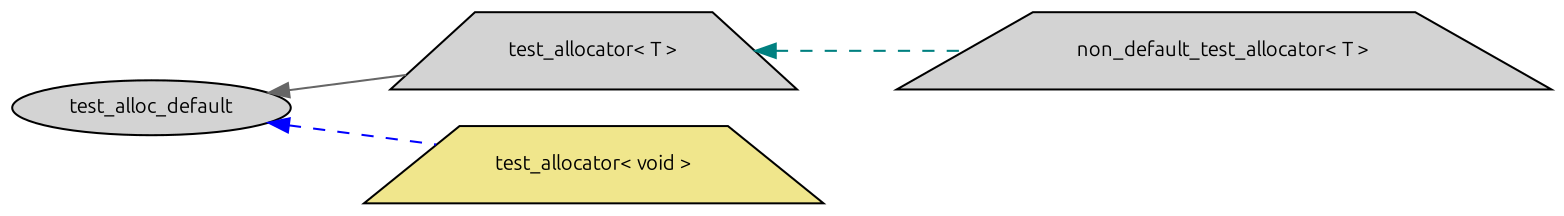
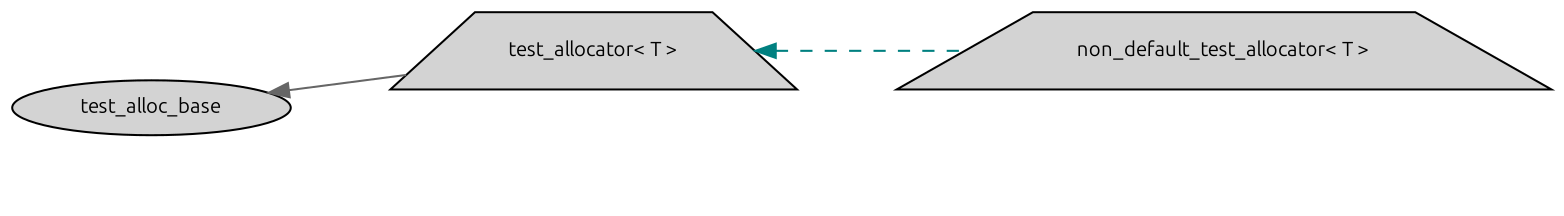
  digraph {
    fontname=Ubuntu
    rankdir=LR
    node [color=black fillcolor=lightgrey fontname=Ubuntu fontsize=10 shape=trapezium style=filled]
    edge [dir=back fontname=Ubuntu fontsize=10 labelfontname=Helvetica labelfontsize=10 style=dashed]
-   n1 [height=0.2 label=test_alloc_default shape=ellipse width=0.4]
+   n1 [height=0.2 label=test_alloc_base shape=ellipse width=0.4]
    n2 [height=0.2 label="test_allocator\< T \>" width=0.4]
-   n3 [fillcolor=khaki height=0.2 label="test_allocator\< void \>" width=0.4]
    n4 [height=0.2 label="non_default_test_allocator\< T \>" width=0.4]
    n1 -> n2 [color=gray40 style=solid]
-   n1 -> n3 [color=blue]
    n2 -> n4 [color=teal]
  }
